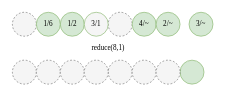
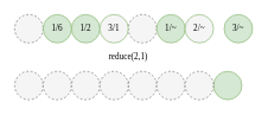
  <mxCell id="0" />
  <mxCell id="1" parent="0" />
  <mxCell id="2" value="1/2" style="ellipse;whiteSpace=wrap;html=1;fillColor=#d5e8d4;strokeColor=#82b366;fontFamily=Lucida Console;" parent="1" vertex="1"><mxGeometry x="100" width="40" height="40" as="geometry" y="20" /></mxCell>
  <mxCell id="3" value="" style="ellipse;whiteSpace=wrap;html=1;fillColor=#f5f5f5;fontColor=#333333;strokeColor=#666666;dashed=1;fontFamily=Lucida Console;" parent="1" vertex="1"><mxGeometry x="180" width="40" height="40" as="geometry" y="20" /></mxCell>
- <mxCell id="4" value="4/~" style="ellipse;whiteSpace=wrap;html=1;fillColor=#d5e8d4;strokeColor=#82b366;fontFamily=Lucida Console;" parent="1" vertex="1"><mxGeometry x="220" width="40" height="40" as="geometry" y="20" /></mxCell>
+ <mxCell id="4" value="1/~" style="ellipse;whiteSpace=wrap;html=1;fillColor=#d5e8d4;strokeColor=#82b366;fontFamily=Lucida Console;" parent="1" vertex="1"><mxGeometry x="220" width="40" height="40" as="geometry" y="20" /></mxCell>
  <mxCell id="5" value="3/1" style="ellipse;whiteSpace=wrap;html=1;fillColor=#f5f5f5;strokeColor=#82b366;fontFamily=Lucida Console;" parent="1" vertex="1"><mxGeometry x="140" width="40" height="40" as="geometry" y="20" /></mxCell>
  <mxCell id="6" value="" style="ellipse;whiteSpace=wrap;html=1;fillColor=#f5f5f5;fontColor=#333333;strokeColor=#666666;dashed=1;fontFamily=Lucida Console;" parent="1" vertex="1"><mxGeometry width="40" height="40" as="geometry" x="20" y="20" /></mxCell>
- <mxCell id="7" value="2/~" style="ellipse;whiteSpace=wrap;html=1;fillColor=#d5e8d4;strokeColor=#82b366;fontFamily=Lucida Console;" parent="1" vertex="1"><mxGeometry x="260" width="40" height="40" as="geometry" y="20" /></mxCell>
+ <mxCell id="7" value="2/~" style="ellipse;whiteSpace=wrap;html=1;fillColor=#f5f5f5;strokeColor=#82b366;fontFamily=Lucida Console;" parent="1" vertex="1"><mxGeometry x="260" width="40" height="40" as="geometry" y="20" /></mxCell>
  <mxCell id="8" value="1/6" style="ellipse;whiteSpace=wrap;html=1;fillColor=#d5e8d4;strokeColor=#82b366;fontFamily=Lucida Console;" parent="1" vertex="1"><mxGeometry x="60" width="40" height="40" as="geometry" y="20" /></mxCell>
- <mxCell id="9" value="reduce(8,1)" style="rounded=0;whiteSpace=wrap;html=1;fontFamily=Lucida Console;fillColor=none;strokeColor=none;" vertex="1" parent="1"><mxGeometry x="100" y="60" width="160" height="40" as="geometry" /></mxCell>
+ <mxCell id="9" value="reduce(2,1)" style="rounded=0;whiteSpace=wrap;html=1;fontFamily=Lucida Console;fillColor=none;strokeColor=none;" vertex="1" parent="1"><mxGeometry x="100" y="60" width="160" height="40" as="geometry" /></mxCell>
  <mxCell id="10" value="3/~" style="ellipse;whiteSpace=wrap;html=1;fillColor=#d5e8d4;strokeColor=#82b366;fontFamily=Lucida Console;" vertex="1" parent="1"><mxGeometry x="315" y="20" width="40" height="40" as="geometry" /></mxCell>
  <mxCell id="11" value="" style="ellipse;whiteSpace=wrap;html=1;fillColor=#f5f5f5;fontColor=#333333;strokeColor=#666666;dashed=1;fontFamily=Lucida Console;" vertex="1" parent="1"><mxGeometry x="180" y="100" width="40" height="40" as="geometry" /></mxCell>
  <mxCell id="12" value="" style="ellipse;whiteSpace=wrap;html=1;fillColor=#f5f5f5;fontColor=#333333;strokeColor=#666666;dashed=1;fontFamily=Lucida Console;" vertex="1" parent="1"><mxGeometry y="100" width="40" height="40" as="geometry" x="20" /></mxCell>
  <mxCell id="13" value="" style="ellipse;whiteSpace=wrap;html=1;fillColor=#d5e8d4;strokeColor=#82b366;fontFamily=Lucida Console;" vertex="1" parent="1"><mxGeometry x="300" y="100" width="40" height="40" as="geometry" /></mxCell>
  <mxCell id="14" value="" style="ellipse;whiteSpace=wrap;html=1;fillColor=#f5f5f5;fontColor=#333333;strokeColor=#666666;dashed=1;fontFamily=Lucida Console;" vertex="1" parent="1"><mxGeometry x="60" y="100" width="40" height="40" as="geometry" /></mxCell>
  <mxCell id="15" value="" style="ellipse;whiteSpace=wrap;html=1;fillColor=#f5f5f5;fontColor=#333333;strokeColor=#666666;dashed=1;fontFamily=Lucida Console;" vertex="1" parent="1"><mxGeometry x="100" y="100" width="40" height="40" as="geometry" /></mxCell>
  <mxCell id="16" value="" style="ellipse;whiteSpace=wrap;html=1;fillColor=#f5f5f5;fontColor=#333333;strokeColor=#666666;dashed=1;fontFamily=Lucida Console;" vertex="1" parent="1"><mxGeometry x="140" y="100" width="40" height="40" as="geometry" /></mxCell>
  <mxCell id="17" value="" style="ellipse;whiteSpace=wrap;html=1;fillColor=#f5f5f5;fontColor=#333333;strokeColor=#666666;dashed=1;fontFamily=Lucida Console;" vertex="1" parent="1"><mxGeometry x="220" y="100" width="40" height="40" as="geometry" /></mxCell>
  <mxCell id="18" value="" style="ellipse;whiteSpace=wrap;html=1;fillColor=#f5f5f5;fontColor=#333333;strokeColor=#666666;dashed=1;fontFamily=Lucida Console;" vertex="1" parent="1"><mxGeometry x="260" y="100" width="40" height="40" as="geometry" /></mxCell>
